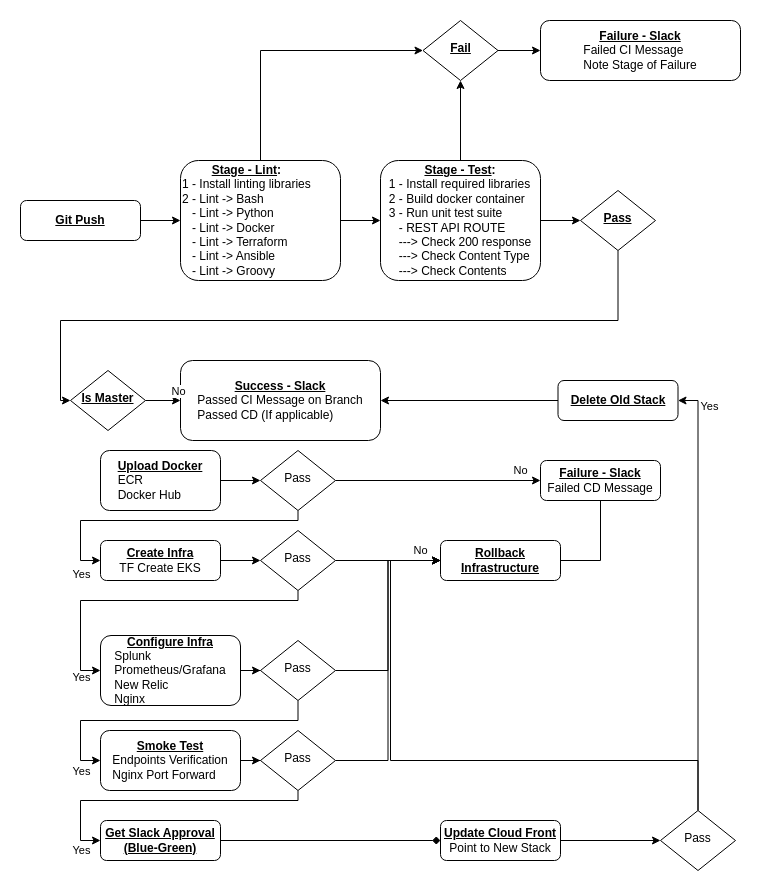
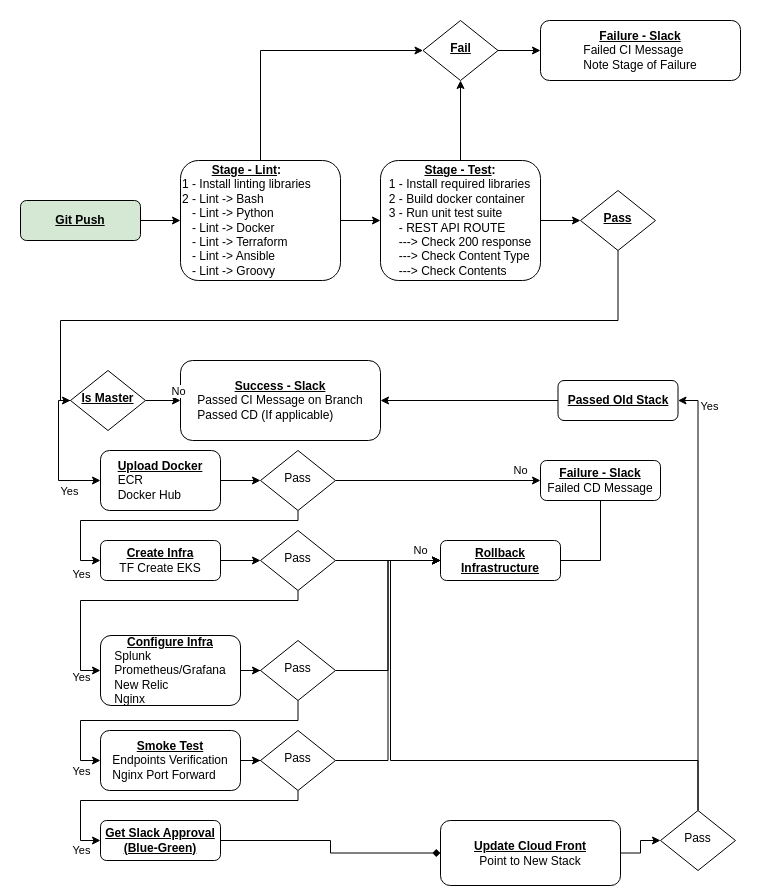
  <mxCell id="0" />
  <mxCell id="1" parent="0" />
  <mxCell id="2" style="edgeStyle=orthogonalEdgeStyle;rounded=0;orthogonalLoop=1;jettySize=auto;html=1;" parent="1" source="3" target="6" edge="1"><mxGeometry relative="1" as="geometry" /></mxCell>
- <mxCell id="3" value="&lt;b&gt;&lt;u&gt;Git Push&lt;/u&gt;&lt;/b&gt;" style="rounded=1;whiteSpace=wrap;html=1;fontSize=12;glass=0;strokeWidth=1;shadow=0;" parent="1" vertex="1"><mxGeometry x="20" y="200" width="120" height="40" as="geometry" /></mxCell>
+ <mxCell id="3" value="&lt;b&gt;&lt;u&gt;Git Push&lt;/u&gt;&lt;/b&gt;" style="rounded=1;whiteSpace=wrap;html=1;fontSize=12;glass=0;strokeWidth=1;shadow=0;fillColor=#d5e8d4;" parent="1" vertex="1"><mxGeometry x="20" y="200" width="120" height="40" as="geometry" /></mxCell>
  <mxCell id="4" style="edgeStyle=orthogonalEdgeStyle;rounded=0;orthogonalLoop=1;jettySize=auto;html=1;entryX=0;entryY=0.5;entryDx=0;entryDy=0;" parent="1" source="6" target="11" edge="1"><mxGeometry relative="1" as="geometry" /></mxCell>
  <mxCell id="5" style="edgeStyle=orthogonalEdgeStyle;rounded=0;orthogonalLoop=1;jettySize=auto;html=1;entryX=0;entryY=0.5;entryDx=0;entryDy=0;" edge="1" parent="1" source="6" target="54"><mxGeometry relative="1" as="geometry"><Array as="points"><mxPoint x="260" y="50" /></Array></mxGeometry></mxCell>
  <mxCell id="6" value="&lt;div style=&quot;text-align: center&quot;&gt;&lt;b&gt;&lt;u&gt;Stage - Lint&lt;/u&gt;:&lt;/b&gt;&lt;/div&gt;&lt;div&gt;&lt;span&gt;1 - Install linting libraries&lt;/span&gt;&lt;/div&gt;2 - Lint -&amp;gt; Bash&lt;br&gt;&lt;span style=&quot;text-align: center&quot;&gt;&amp;nbsp; &amp;nbsp;- Lint -&amp;gt; P&lt;/span&gt;ython&lt;br&gt;&lt;span style=&quot;text-align: center&quot;&gt;&amp;nbsp; &amp;nbsp;- Lint&amp;nbsp;-&amp;gt; D&lt;/span&gt;ocker&lt;br&gt;&lt;span style=&quot;text-align: center&quot;&gt;&amp;nbsp; &amp;nbsp;- Lint -&amp;gt; Terraform&lt;br&gt;&lt;/span&gt;&lt;span style=&quot;text-align: center&quot;&gt;&amp;nbsp; &amp;nbsp;- Lint -&amp;gt; Ansible&lt;/span&gt;&lt;br&gt;&lt;span style=&quot;text-align: center&quot;&gt;&amp;nbsp; &amp;nbsp;- Lint -&amp;gt; Groovy&lt;/span&gt;" style="rounded=1;whiteSpace=wrap;html=1;fontSize=12;glass=0;strokeWidth=1;shadow=0;align=left;" parent="1" vertex="1"><mxGeometry x="180" y="160" width="160" height="120" as="geometry" /></mxCell>
  <mxCell id="7" value="&lt;u style=&quot;font-weight: bold&quot;&gt;Failure - Slack&lt;/u&gt;&lt;br&gt;&lt;div style=&quot;text-align: left&quot;&gt;Failed CD Message&lt;/div&gt;" style="rounded=1;whiteSpace=wrap;html=1;fontSize=12;glass=0;strokeWidth=1;shadow=0;" parent="1" vertex="1"><mxGeometry x="540" y="460" width="120" height="40" as="geometry" /></mxCell>
  <mxCell id="8" value="&lt;u style=&quot;font-weight: bold&quot;&gt;Success - Slack&lt;/u&gt;&lt;br&gt;&lt;div style=&quot;text-align: left&quot;&gt;Passed CI Message on Branch&lt;/div&gt;&lt;div style=&quot;text-align: left&quot;&gt;Passed CD (If applicable)&lt;/div&gt;" style="rounded=1;whiteSpace=wrap;html=1;fontSize=12;glass=0;strokeWidth=1;shadow=0;" parent="1" vertex="1"><mxGeometry x="180" y="360" width="200" height="80" as="geometry" /></mxCell>
  <mxCell id="9" style="edgeStyle=orthogonalEdgeStyle;rounded=0;orthogonalLoop=1;jettySize=auto;html=1;" parent="1" source="11" target="13" edge="1"><mxGeometry relative="1" as="geometry" /></mxCell>
  <mxCell id="10" style="edgeStyle=orthogonalEdgeStyle;rounded=0;orthogonalLoop=1;jettySize=auto;html=1;" edge="1" parent="1" source="11" target="54"><mxGeometry relative="1" as="geometry" /></mxCell>
  <mxCell id="11" value="&lt;b&gt;&lt;u&gt;Stage - Test&lt;/u&gt;:&lt;br&gt;&lt;div style=&quot;text-align: left&quot;&gt;&lt;span style=&quot;font-weight: normal&quot;&gt;1 - Install required libraries&lt;/span&gt;&lt;/div&gt;&lt;/b&gt;&lt;div style=&quot;text-align: left&quot;&gt;&lt;span&gt;2 - Build docker container&lt;/span&gt;&lt;/div&gt;&lt;div style=&quot;text-align: left&quot;&gt;&lt;span&gt;3 - Run unit test suite&lt;/span&gt;&lt;/div&gt;&lt;div style=&quot;text-align: left&quot;&gt;&lt;span&gt;&amp;nbsp; &amp;nbsp;- REST API ROUTE&lt;/span&gt;&lt;/div&gt;&lt;div style=&quot;text-align: left&quot;&gt;&lt;div&gt;&amp;nbsp; &amp;nbsp;---&amp;gt; Check 200 response&lt;/div&gt;&lt;div&gt;&amp;nbsp; &amp;nbsp;---&amp;gt; Check Content Type&lt;/div&gt;&lt;div&gt;&amp;nbsp; &amp;nbsp;---&amp;gt; Check Contents&lt;/div&gt;&lt;/div&gt;" style="rounded=1;whiteSpace=wrap;html=1;fontSize=12;glass=0;strokeWidth=1;shadow=0;" parent="1" vertex="1"><mxGeometry x="380" y="160" width="160" height="120" as="geometry" /></mxCell>
  <mxCell id="12" style="edgeStyle=orthogonalEdgeStyle;rounded=0;orthogonalLoop=1;jettySize=auto;html=1;" parent="1" source="13" target="18" edge="1"><mxGeometry relative="1" as="geometry"><Array as="points"><mxPoint x="618" y="320" /><mxPoint x="60" y="320" /></Array></mxGeometry></mxCell>
  <mxCell id="13" value="&lt;b&gt;&lt;u&gt;Pass&lt;/u&gt;&lt;/b&gt;" style="rhombus;whiteSpace=wrap;html=1;shadow=0;fontFamily=Helvetica;fontSize=12;align=center;strokeWidth=1;spacing=6;spacingTop=-4;" parent="1" vertex="1"><mxGeometry x="580" y="190" width="75" height="60" as="geometry" /></mxCell>
  <mxCell id="14" style="edgeStyle=orthogonalEdgeStyle;rounded=0;orthogonalLoop=1;jettySize=auto;html=1;" parent="1" source="18" target="8" edge="1"><mxGeometry relative="1" as="geometry" /></mxCell>
  <mxCell id="15" value="No" style="edgeLabel;html=1;align=center;verticalAlign=middle;resizable=0;points=[];" parent="14" vertex="1" connectable="0"><mxGeometry x="0.151" y="-3" relative="1" as="geometry"><mxPoint x="16" y="-13" as="offset" /></mxGeometry></mxCell>
+ <mxCell id="16" style="edgeStyle=orthogonalEdgeStyle;rounded=0;orthogonalLoop=1;jettySize=auto;html=1;entryX=0;entryY=0.5;entryDx=0;entryDy=0;" parent="1" source="18" target="20" edge="1"><mxGeometry relative="1" as="geometry"><Array as="points"><mxPoint x="58" y="480" /></Array></mxGeometry></mxCell>
+ <mxCell id="17" value="Yes" style="edgeLabel;html=1;align=center;verticalAlign=middle;resizable=0;points=[];" parent="16" vertex="1" connectable="0"><mxGeometry x="0.503" y="4" relative="1" as="geometry"><mxPoint x="1" y="14" as="offset" /></mxGeometry></mxCell>
  <mxCell id="18" value="&lt;b&gt;&lt;u&gt;Is Master&lt;/u&gt;&lt;/b&gt;" style="rhombus;whiteSpace=wrap;html=1;shadow=0;fontFamily=Helvetica;fontSize=12;align=center;strokeWidth=1;spacing=6;spacingTop=-4;" parent="1" vertex="1"><mxGeometry x="70" y="370" width="75" height="60" as="geometry" /></mxCell>
  <mxCell id="19" style="edgeStyle=orthogonalEdgeStyle;rounded=0;orthogonalLoop=1;jettySize=auto;html=1;" parent="1" source="20" target="24" edge="1"><mxGeometry relative="1" as="geometry" /></mxCell>
  <mxCell id="20" value="&lt;u style=&quot;font-weight: bold&quot;&gt;Upload Docker&lt;/u&gt;&lt;br&gt;&lt;div style=&quot;text-align: left&quot;&gt;&lt;span&gt;ECR&lt;/span&gt;&lt;/div&gt;&lt;div style=&quot;text-align: left&quot;&gt;&lt;span&gt;Docker Hub&lt;/span&gt;&lt;/div&gt;" style="rounded=1;whiteSpace=wrap;html=1;fontSize=12;glass=0;strokeWidth=1;shadow=0;" parent="1" vertex="1"><mxGeometry x="100" y="450" width="120" height="60" as="geometry" /></mxCell>
  <mxCell id="21" style="edgeStyle=orthogonalEdgeStyle;rounded=0;orthogonalLoop=1;jettySize=auto;html=1;entryX=0;entryY=0.5;entryDx=0;entryDy=0;" parent="1" source="24" target="28" edge="1"><mxGeometry relative="1" as="geometry"><Array as="points"><mxPoint x="298" y="520" /><mxPoint x="80" y="520" /><mxPoint x="80" y="560" /></Array></mxGeometry></mxCell>
  <mxCell id="22" value="Yes" style="edgeLabel;html=1;align=center;verticalAlign=middle;resizable=0;points=[];" parent="21" vertex="1" connectable="0"><mxGeometry x="0.662" y="-2" relative="1" as="geometry"><mxPoint x="2" y="42" as="offset" /></mxGeometry></mxCell>
  <mxCell id="23" value="No" style="edgeStyle=orthogonalEdgeStyle;rounded=0;orthogonalLoop=1;jettySize=auto;html=1;" edge="1" parent="1" source="24" target="7"><mxGeometry x="0.805" y="10" relative="1" as="geometry"><mxPoint as="offset" /></mxGeometry></mxCell>
  <mxCell id="24" value="Pass" style="rhombus;whiteSpace=wrap;html=1;shadow=0;fontFamily=Helvetica;fontSize=12;align=center;strokeWidth=1;spacing=6;spacingTop=-4;" parent="1" vertex="1"><mxGeometry x="260" y="450" width="75" height="60" as="geometry" /></mxCell>
  <mxCell id="25" style="edgeStyle=orthogonalEdgeStyle;rounded=0;orthogonalLoop=1;jettySize=auto;html=1;entryX=0.5;entryY=1;entryDx=0;entryDy=0;endArrow=none;" edge="1" parent="1" source="26" target="7"><mxGeometry relative="1" as="geometry"><Array as="points"><mxPoint x="600" y="560" /></Array></mxGeometry></mxCell>
  <mxCell id="26" value="&lt;b&gt;&lt;u&gt;Rollback Infrastructure&lt;/u&gt;&lt;/b&gt;" style="rounded=1;whiteSpace=wrap;html=1;fontSize=12;glass=0;strokeWidth=1;shadow=0;" parent="1" vertex="1"><mxGeometry x="440" y="540" width="120" height="40" as="geometry" /></mxCell>
  <mxCell id="27" style="edgeStyle=orthogonalEdgeStyle;rounded=0;orthogonalLoop=1;jettySize=auto;html=1;" parent="1" source="28" target="32" edge="1"><mxGeometry relative="1" as="geometry" /></mxCell>
  <mxCell id="28" value="&lt;span style=&quot;font-weight: bold&quot;&gt;&lt;u&gt;Create Infra&lt;/u&gt;&lt;br&gt;&lt;div style=&quot;text-align: left&quot;&gt;&lt;span style=&quot;font-weight: normal&quot;&gt;TF Create EKS&lt;/span&gt;&lt;/div&gt;&lt;/span&gt;" style="rounded=1;whiteSpace=wrap;html=1;fontSize=12;glass=0;strokeWidth=1;shadow=0;" parent="1" vertex="1"><mxGeometry x="100" y="540" width="120" height="40" as="geometry" /></mxCell>
  <mxCell id="29" value="No" style="edgeStyle=orthogonalEdgeStyle;rounded=0;orthogonalLoop=1;jettySize=auto;html=1;entryX=0;entryY=0.5;entryDx=0;entryDy=0;" parent="1" source="32" target="26" edge="1"><mxGeometry x="0.619" y="10" relative="1" as="geometry"><mxPoint x="380" y="580" as="targetPoint" /><mxPoint as="offset" /></mxGeometry></mxCell>
  <mxCell id="30" style="edgeStyle=orthogonalEdgeStyle;rounded=0;orthogonalLoop=1;jettySize=auto;html=1;entryX=0;entryY=0.5;entryDx=0;entryDy=0;" parent="1" source="32" target="34" edge="1"><mxGeometry relative="1" as="geometry"><Array as="points"><mxPoint x="298" y="600" /><mxPoint x="80" y="600" /><mxPoint x="80" y="670" /></Array></mxGeometry></mxCell>
  <mxCell id="31" value="Yes" style="edgeLabel;html=1;align=center;verticalAlign=middle;resizable=0;points=[];" parent="30" vertex="1" connectable="0"><mxGeometry x="0.777" relative="1" as="geometry"><mxPoint y="22" as="offset" /></mxGeometry></mxCell>
  <mxCell id="32" value="Pass" style="rhombus;whiteSpace=wrap;html=1;shadow=0;fontFamily=Helvetica;fontSize=12;align=center;strokeWidth=1;spacing=6;spacingTop=-4;" parent="1" vertex="1"><mxGeometry x="260" y="530" width="75" height="60" as="geometry" /></mxCell>
  <mxCell id="33" style="edgeStyle=orthogonalEdgeStyle;rounded=0;orthogonalLoop=1;jettySize=auto;html=1;" parent="1" source="34" target="37" edge="1"><mxGeometry relative="1" as="geometry" /></mxCell>
  <mxCell id="34" value="&lt;u style=&quot;font-weight: bold&quot;&gt;Configure Infra&lt;/u&gt;&lt;br&gt;&lt;div style=&quot;text-align: left&quot;&gt;&lt;span&gt;Splunk&lt;/span&gt;&lt;/div&gt;&lt;div style=&quot;text-align: left&quot;&gt;&lt;span&gt;Prometheus/Grafana&lt;/span&gt;&lt;/div&gt;&lt;div style=&quot;text-align: left&quot;&gt;&lt;span&gt;New Relic&lt;/span&gt;&lt;/div&gt;&lt;div style=&quot;text-align: left&quot;&gt;&lt;span&gt;Nginx&lt;/span&gt;&lt;/div&gt;" style="rounded=1;whiteSpace=wrap;html=1;fontSize=12;glass=0;strokeWidth=1;shadow=0;" parent="1" vertex="1"><mxGeometry x="100" y="635" width="140" height="70" as="geometry" /></mxCell>
  <mxCell id="35" style="edgeStyle=orthogonalEdgeStyle;rounded=0;orthogonalLoop=1;jettySize=auto;html=1;entryX=0;entryY=0.5;entryDx=0;entryDy=0;" parent="1" source="37" target="49" edge="1"><mxGeometry relative="1" as="geometry"><Array as="points"><mxPoint x="298" y="720" /><mxPoint x="80" y="720" /><mxPoint x="80" y="760" /></Array></mxGeometry></mxCell>
  <mxCell id="36" style="edgeStyle=orthogonalEdgeStyle;rounded=0;orthogonalLoop=1;jettySize=auto;html=1;entryX=0;entryY=0.5;entryDx=0;entryDy=0;" edge="1" parent="1" source="37" target="26"><mxGeometry relative="1" as="geometry" /></mxCell>
  <mxCell id="37" value="Pass" style="rhombus;whiteSpace=wrap;html=1;shadow=0;fontFamily=Helvetica;fontSize=12;align=center;strokeWidth=1;spacing=6;spacingTop=-4;" parent="1" vertex="1"><mxGeometry x="260" y="640" width="75" height="60" as="geometry" /></mxCell>
  <mxCell id="38" style="edgeStyle=orthogonalEdgeStyle;rounded=0;orthogonalLoop=1;jettySize=auto;html=1;endArrow=diamond;" parent="1" source="39" target="41" edge="1"><mxGeometry relative="1" as="geometry" /></mxCell>
  <mxCell id="39" value="&lt;b&gt;&lt;u&gt;Get Slack Approval&lt;br&gt;(Blue-Green)&lt;br&gt;&lt;/u&gt;&lt;/b&gt;" style="rounded=1;whiteSpace=wrap;html=1;fontSize=12;glass=0;strokeWidth=1;shadow=0;" parent="1" vertex="1"><mxGeometry x="100" y="820" width="120" height="40" as="geometry" /></mxCell>
  <mxCell id="40" style="edgeStyle=orthogonalEdgeStyle;rounded=0;orthogonalLoop=1;jettySize=auto;html=1;" edge="1" parent="1" source="41" target="44"><mxGeometry relative="1" as="geometry" /></mxCell>
- <mxCell id="41" value="&lt;u style=&quot;font-weight: bold&quot;&gt;Update Cloud Front&lt;/u&gt;&lt;br&gt;Point to New Stack" style="rounded=1;whiteSpace=wrap;html=1;fontSize=12;glass=0;strokeWidth=1;shadow=0;" parent="1" vertex="1"><mxGeometry x="440" y="820" width="120" height="40" as="geometry" /></mxCell>
+ <mxCell id="41" value="&lt;u style=&quot;font-weight: bold&quot;&gt;Update Cloud Front&lt;/u&gt;&lt;br&gt;Point to New Stack" style="rounded=1;whiteSpace=wrap;html=1;fontSize=12;glass=0;strokeWidth=1;shadow=0;" parent="1" vertex="1"><mxGeometry x="440" y="820" width="180" height="65" as="geometry" /></mxCell>
  <mxCell id="42" value="Yes" style="edgeStyle=orthogonalEdgeStyle;rounded=0;orthogonalLoop=1;jettySize=auto;html=1;entryX=1;entryY=0.5;entryDx=0;entryDy=0;" parent="1" source="44" target="46" edge="1"><mxGeometry x="0.878" y="-10" relative="1" as="geometry"><mxPoint x="1" as="offset" /></mxGeometry></mxCell>
  <mxCell id="43" style="edgeStyle=orthogonalEdgeStyle;rounded=0;orthogonalLoop=1;jettySize=auto;html=1;entryX=0;entryY=0.5;entryDx=0;entryDy=0;" edge="1" parent="1" source="44" target="26"><mxGeometry relative="1" as="geometry"><Array as="points"><mxPoint x="698" y="760" /><mxPoint x="390" y="760" /><mxPoint x="390" y="560" /></Array></mxGeometry></mxCell>
  <mxCell id="44" value="Pass" style="rhombus;whiteSpace=wrap;html=1;shadow=0;fontFamily=Helvetica;fontSize=12;align=center;strokeWidth=1;spacing=6;spacingTop=-4;" parent="1" vertex="1"><mxGeometry x="660" y="810" width="75" height="60" as="geometry" /></mxCell>
  <mxCell id="45" style="edgeStyle=orthogonalEdgeStyle;rounded=0;orthogonalLoop=1;jettySize=auto;html=1;" parent="1" source="46" target="8" edge="1"><mxGeometry relative="1" as="geometry" /></mxCell>
- <mxCell id="46" value="&lt;b&gt;&lt;u&gt;Delete Old Stack&lt;/u&gt;&lt;/b&gt;" style="rounded=1;whiteSpace=wrap;html=1;fontSize=12;glass=0;strokeWidth=1;shadow=0;" parent="1" vertex="1"><mxGeometry x="557.5" y="380" width="120" height="40" as="geometry" /></mxCell>
+ <mxCell id="46" value="&lt;b&gt;&lt;u&gt;Passed Old Stack&lt;/u&gt;&lt;/b&gt;" style="rounded=1;whiteSpace=wrap;html=1;fontSize=12;glass=0;strokeWidth=1;shadow=0;" parent="1" vertex="1"><mxGeometry x="557.5" y="380" width="120" height="40" as="geometry" /></mxCell>
  <mxCell id="47" value="Yes" style="edgeLabel;html=1;align=center;verticalAlign=middle;resizable=0;points=[];" parent="1" vertex="1" connectable="0"><mxGeometry x="80" y="770.5" as="geometry" /></mxCell>
  <mxCell id="48" style="edgeStyle=orthogonalEdgeStyle;rounded=0;orthogonalLoop=1;jettySize=auto;html=1;" parent="1" source="49" target="52" edge="1"><mxGeometry relative="1" as="geometry" /></mxCell>
  <mxCell id="49" value="&lt;u style=&quot;font-weight: bold&quot;&gt;Smoke Test&lt;/u&gt;&lt;br&gt;&lt;div style=&quot;text-align: left&quot;&gt;&lt;span&gt;Endpoints Verification&lt;/span&gt;&lt;/div&gt;&lt;div style=&quot;text-align: left&quot;&gt;&lt;span&gt;Nginx Port Forward&lt;/span&gt;&lt;/div&gt;" style="rounded=1;whiteSpace=wrap;html=1;fontSize=12;glass=0;strokeWidth=1;shadow=0;" parent="1" vertex="1"><mxGeometry x="100" y="730" width="140" height="60" as="geometry" /></mxCell>
  <mxCell id="50" value="Yes" style="edgeStyle=orthogonalEdgeStyle;rounded=0;orthogonalLoop=1;jettySize=auto;html=1;entryX=0;entryY=0.5;entryDx=0;entryDy=0;" parent="1" source="52" target="39" edge="1"><mxGeometry x="0.861" y="-10" relative="1" as="geometry"><Array as="points"><mxPoint x="298" y="800" /><mxPoint x="80" y="800" /><mxPoint x="80" y="840" /></Array><mxPoint as="offset" /></mxGeometry></mxCell>
  <mxCell id="51" style="edgeStyle=orthogonalEdgeStyle;rounded=0;orthogonalLoop=1;jettySize=auto;html=1;entryX=0;entryY=0.5;entryDx=0;entryDy=0;" edge="1" parent="1" source="52" target="26"><mxGeometry relative="1" as="geometry" /></mxCell>
  <mxCell id="52" value="Pass" style="rhombus;whiteSpace=wrap;html=1;shadow=0;fontFamily=Helvetica;fontSize=12;align=center;strokeWidth=1;spacing=6;spacingTop=-4;" parent="1" vertex="1"><mxGeometry x="260" y="730" width="75" height="60" as="geometry" /></mxCell>
  <mxCell id="53" style="edgeStyle=orthogonalEdgeStyle;rounded=0;orthogonalLoop=1;jettySize=auto;html=1;" edge="1" parent="1" source="54" target="55"><mxGeometry relative="1" as="geometry" /></mxCell>
  <mxCell id="54" value="&lt;b&gt;&lt;u&gt;Fail&lt;/u&gt;&lt;/b&gt;" style="rhombus;whiteSpace=wrap;html=1;shadow=0;fontFamily=Helvetica;fontSize=12;align=center;strokeWidth=1;spacing=6;spacingTop=-4;" vertex="1" parent="1"><mxGeometry x="422.5" y="20" width="75" height="60" as="geometry" /></mxCell>
  <mxCell id="55" value="&lt;u style=&quot;font-weight: bold&quot;&gt;Failure - Slack&lt;/u&gt;&lt;br&gt;&lt;div style=&quot;text-align: left&quot;&gt;Failed CI Message&lt;/div&gt;&lt;div style=&quot;text-align: left&quot;&gt;Note Stage of Failure&lt;/div&gt;" style="rounded=1;whiteSpace=wrap;html=1;fontSize=12;glass=0;strokeWidth=1;shadow=0;" vertex="1" parent="1"><mxGeometry x="540" y="20" width="200" height="60" as="geometry" /></mxCell>
